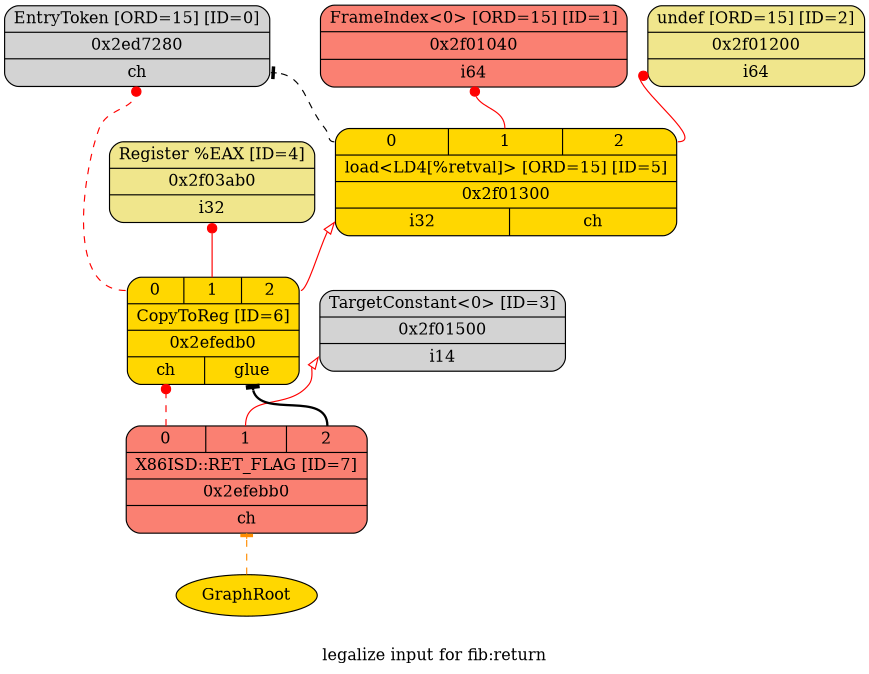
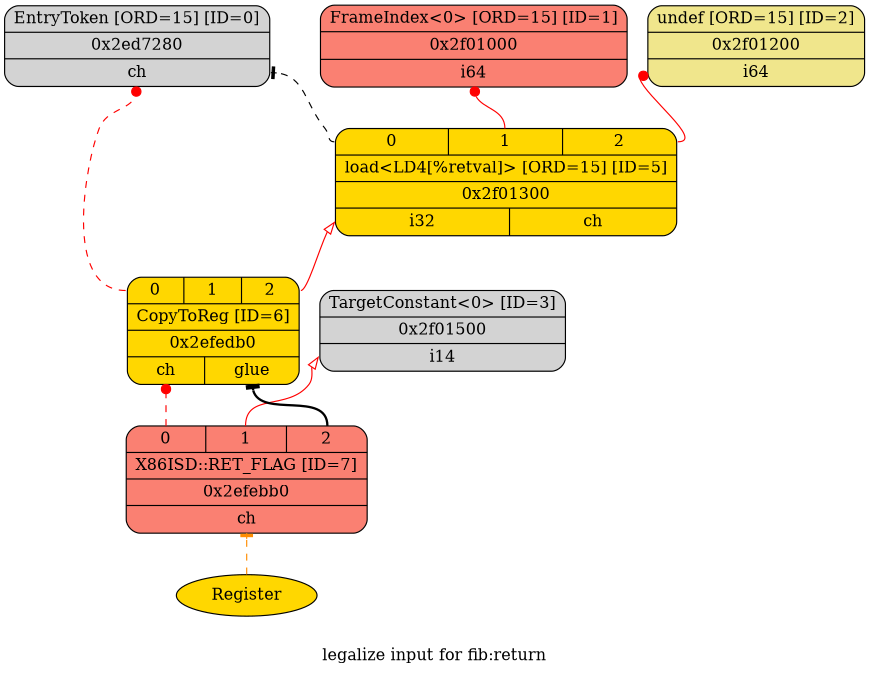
  digraph {
    label="legalize input for fib:return"
    rankdir=BT
    node [fillcolor=gold shape=Mrecord style=filled]
    edge [arrowhead=dot color=red headport=d0 tailport=s0]
    n1 [fillcolor=lightgrey label="{EntryToken [ORD=15] [ID=0]|0x2ed7280|{<d0>ch}}"]
-   n2 [fillcolor=salmon label="{FrameIndex\<0\> [ORD=15] [ID=1]|0x2f01040|{<d0>i64}}"]
+   n2 [fillcolor=salmon label="{FrameIndex\<0\> [ORD=15] [ID=1]|0x2f01000|{<d0>i64}}"]
    n3 [fillcolor=khaki label="{undef [ORD=15] [ID=2]|0x2f01200|{<d0>i64}}"]
    n4 [fillcolor=lightgrey label="{TargetConstant\<0\> [ID=3]|0x2f01500|{<d0>i14}}"]
-   n5 [fillcolor=khaki label="{Register %EAX [ID=4]|0x2f03ab0|{<d0>i32}}"]
    n6 [label="{{<s0>0|<s1>1|<s2>2}|load\<LD4[%retval]\> [ORD=15] [ID=5]|0x2f01300|{<d0>i32|<d1>ch}}"]
    n7 [label="{{<s0>0|<s1>1|<s2>2}|CopyToReg [ID=6]|0x2efedb0|{<d0>ch|<d1>glue}}"]
    n8 [fillcolor=salmon label="{{<s0>0|<s1>1|<s2>2}|X86ISD::RET_FLAG [ID=7]|0x2efebb0|{<d0>ch}}"]
-   n9 [label=GraphRoot plaintext=circle shape=""]
+   n9 [label=Register plaintext=circle shape=""]
    n6 -> n1 [arrowhead=tee color=black style=dashed]
    n6 -> n2 [tailport=s1]
    n6 -> n3 [tailport=s2]
    n7 -> n1 [style=dashed]
-   n7 -> n5 [tailport=s1]
    n7 -> n6 [arrowhead=onormal tailport=s2]
    n8 -> n4 [arrowhead=onormal tailport=s1]
    n8 -> n7 [style=dashed]
    n8 -> n7 [arrowhead=tee color=black headport=d1 style=bold tailport=s2]
    n9 -> n8 [arrowhead=tee color=darkorange style=dashed]
  }
